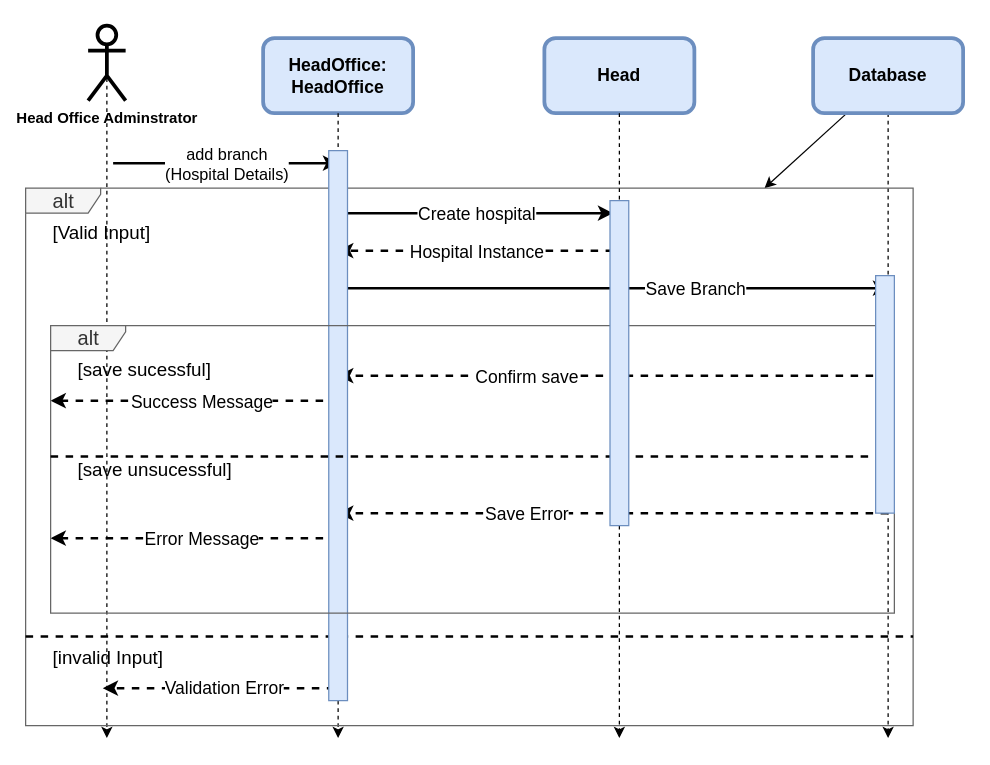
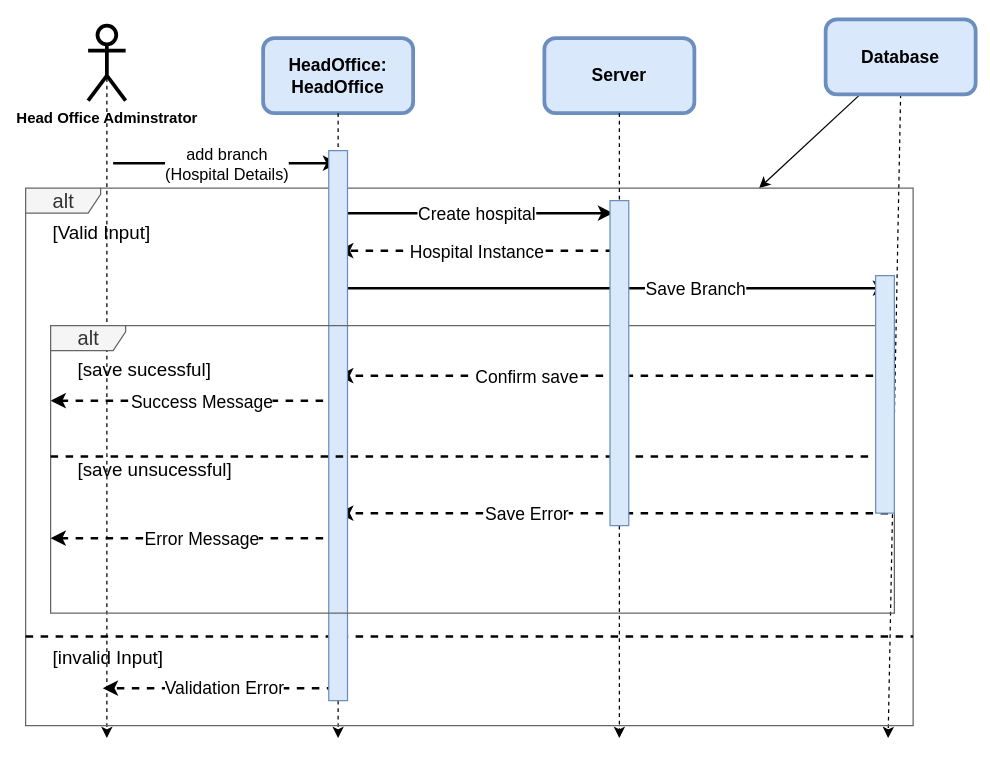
  <mxCell id="0" />
  <mxCell id="1" parent="0" />
  <mxCell id="2" style="edgeStyle=none;html=1;exitX=0.5;exitY=0.5;exitDx=0;exitDy=0;exitPerimeter=0;dashed=1;strokeWidth=1;" parent="1" source="3" edge="1"><mxGeometry relative="1" as="geometry"><mxPoint x="85" y="590" as="targetPoint" /><Array as="points"><mxPoint x="85" y="150" /></Array></mxGeometry></mxCell>
  <mxCell id="3" value="&lt;b&gt;Head Office Adminstrator&lt;/b&gt;" style="shape=umlActor;verticalLabelPosition=bottom;verticalAlign=top;html=1;outlineConnect=0;strokeWidth=3;rounded=1;" parent="1" vertex="1"><mxGeometry x="70" y="20" width="30" height="60" as="geometry" /></mxCell>
  <mxCell id="4" style="edgeStyle=none;html=1;exitX=0.5;exitY=1;exitDx=0;exitDy=0;dashed=1;startArrow=none;" parent="1" source="33" edge="1"><mxGeometry relative="1" as="geometry"><mxPoint x="270" y="590" as="targetPoint" /></mxGeometry></mxCell>
  <mxCell id="5" value="&lt;font color=&quot;#000000&quot;&gt;&lt;span style=&quot;font-size: 14px;&quot;&gt;&lt;b&gt;HeadOffice:&lt;br&gt;HeadOffice&lt;/b&gt;&lt;/span&gt;&lt;/font&gt;" style="rounded=1;whiteSpace=wrap;html=1;strokeWidth=3;fillColor=#dae8fc;strokeColor=#6c8ebf;" parent="1" vertex="1"><mxGeometry x="210" y="30" width="120" height="60" as="geometry" /></mxCell>
  <mxCell id="6" style="edgeStyle=none;html=1;exitX=0.5;exitY=1;exitDx=0;exitDy=0;dashed=1;startArrow=none;" parent="1" source="41" edge="1"><mxGeometry relative="1" as="geometry"><mxPoint x="495" y="590" as="targetPoint" /></mxGeometry></mxCell>
- <mxCell id="7" value="&lt;font color=&quot;#000000&quot; style=&quot;font-size: 14px;&quot;&gt;&lt;b&gt;Head&lt;/b&gt;&lt;/font&gt;" style="rounded=1;whiteSpace=wrap;html=1;strokeWidth=3;fillColor=#dae8fc;strokeColor=#6c8ebf;" parent="1" vertex="1"><mxGeometry x="435" y="30" width="120" height="60" as="geometry" /></mxCell>
+ <mxCell id="7" value="&lt;font color=&quot;#000000&quot; style=&quot;font-size: 14px;&quot;&gt;&lt;b&gt;Server&lt;/b&gt;&lt;/font&gt;" style="rounded=1;whiteSpace=wrap;html=1;strokeWidth=3;fillColor=#dae8fc;strokeColor=#6c8ebf;" parent="1" vertex="1"><mxGeometry x="435" y="30" width="120" height="60" as="geometry" /></mxCell>
  <mxCell id="8" style="edgeStyle=none;html=1;exitX=0.5;exitY=1;exitDx=0;exitDy=0;dashed=1;strokeWidth=1;" parent="1" source="10" edge="1"><mxGeometry relative="1" as="geometry"><mxPoint x="710" y="590" as="targetPoint" /></mxGeometry></mxCell>
  <mxCell id="9" value="" style="edgeStyle=none;html=1;fontColor=#000000;" parent="1" source="10" target="27" edge="1"><mxGeometry relative="1" as="geometry" /></mxCell>
- <mxCell id="10" value="&lt;font color=&quot;#000000&quot; style=&quot;font-size: 14px;&quot;&gt;&lt;b&gt;Database&lt;/b&gt;&lt;/font&gt;" style="rounded=1;whiteSpace=wrap;html=1;strokeWidth=3;fillColor=#dae8fc;strokeColor=#6c8ebf;" parent="1" vertex="1"><mxGeometry x="650" y="30" width="120" height="60" as="geometry" /></mxCell>
+ <mxCell id="10" value="&lt;font color=&quot;#000000&quot; style=&quot;font-size: 14px;&quot;&gt;&lt;b&gt;Database&lt;/b&gt;&lt;/font&gt;" style="rounded=1;whiteSpace=wrap;html=1;strokeWidth=3;fillColor=#dae8fc;strokeColor=#6c8ebf;" parent="1" vertex="1"><mxGeometry x="660" y="15" width="120" height="60" as="geometry" /></mxCell>
  <mxCell id="11" value="" style="endArrow=classic;html=1;strokeWidth=2;" parent="1" edge="1"><mxGeometry relative="1" as="geometry"><mxPoint x="90" y="130" as="sourcePoint" /><mxPoint x="270" y="130" as="targetPoint" /></mxGeometry></mxCell>
  <mxCell id="12" value="&lt;font style=&quot;font-size: 13px;&quot;&gt;add branch&lt;br&gt;(Hospital Details)&lt;/font&gt;" style="edgeLabel;resizable=0;html=1;align=center;verticalAlign=middle;strokeWidth=3;rounded=1;" parent="11" connectable="0" vertex="1"><mxGeometry relative="1" as="geometry" /></mxCell>
  <mxCell id="13" value="" style="endArrow=classic;html=1;strokeWidth=2;" parent="1" edge="1"><mxGeometry relative="1" as="geometry"><mxPoint x="270" y="170" as="sourcePoint" /><mxPoint x="490" y="170" as="targetPoint" /></mxGeometry></mxCell>
  <mxCell id="14" value="&lt;font style=&quot;font-size: 14px;&quot;&gt;Create hospital&lt;/font&gt;" style="edgeLabel;resizable=0;html=1;align=center;verticalAlign=middle;strokeWidth=3;rounded=1;" parent="13" connectable="0" vertex="1"><mxGeometry relative="1" as="geometry" /></mxCell>
  <mxCell id="15" value="" style="endArrow=classic;html=1;strokeWidth=2;fontSize=13;dashed=1;" parent="1" edge="1"><mxGeometry relative="1" as="geometry"><mxPoint x="490" y="200" as="sourcePoint" /><mxPoint x="270" y="200" as="targetPoint" /></mxGeometry></mxCell>
  <mxCell id="16" value="&lt;font style=&quot;font-size: 14px;&quot;&gt;Hospital Instance&lt;/font&gt;" style="edgeLabel;resizable=0;html=1;align=center;verticalAlign=middle;strokeWidth=3;fontSize=13;rounded=1;" parent="15" connectable="0" vertex="1"><mxGeometry relative="1" as="geometry"><mxPoint as="offset" /></mxGeometry></mxCell>
  <mxCell id="17" value="" style="endArrow=classic;html=1;strokeWidth=2;" parent="1" edge="1"><mxGeometry relative="1" as="geometry"><mxPoint x="270" y="230" as="sourcePoint" /><mxPoint x="710" y="230" as="targetPoint" /></mxGeometry></mxCell>
  <mxCell id="18" value="&lt;font style=&quot;font-size: 14px;&quot;&gt;Save Branch&lt;/font&gt;" style="edgeLabel;resizable=0;html=1;align=center;verticalAlign=middle;strokeWidth=3;rounded=1;" parent="17" connectable="0" vertex="1"><mxGeometry relative="1" as="geometry"><mxPoint x="65" as="offset" /></mxGeometry></mxCell>
  <mxCell id="19" value="" style="endArrow=classic;html=1;strokeWidth=2;fontSize=13;dashed=1;" parent="1" edge="1"><mxGeometry relative="1" as="geometry"><mxPoint x="270" y="320" as="sourcePoint" /><mxPoint x="40" y="320" as="targetPoint" /></mxGeometry></mxCell>
  <mxCell id="20" value="&lt;font style=&quot;font-size: 14px;&quot;&gt;Success Message&lt;/font&gt;" style="edgeLabel;resizable=0;html=1;align=center;verticalAlign=middle;strokeWidth=3;fontSize=13;rounded=1;" parent="19" connectable="0" vertex="1"><mxGeometry relative="1" as="geometry"><mxPoint x="5" as="offset" /></mxGeometry></mxCell>
  <mxCell id="21" value="" style="endArrow=classic;html=1;strokeWidth=2;fontSize=13;dashed=1;" parent="1" edge="1"><mxGeometry relative="1" as="geometry"><mxPoint x="710" y="300" as="sourcePoint" /><mxPoint x="270" y="300" as="targetPoint" /></mxGeometry></mxCell>
  <mxCell id="22" value="&lt;font style=&quot;font-size: 14px;&quot;&gt;Confirm save&lt;/font&gt;" style="edgeLabel;resizable=0;html=1;align=center;verticalAlign=middle;strokeWidth=3;fontSize=13;rounded=1;" parent="21" connectable="0" vertex="1"><mxGeometry relative="1" as="geometry"><mxPoint x="-70" as="offset" /></mxGeometry></mxCell>
  <mxCell id="23" value="" style="endArrow=classic;html=1;strokeWidth=2;fontSize=13;dashed=1;" parent="1" edge="1"><mxGeometry relative="1" as="geometry"><mxPoint x="710" y="410" as="sourcePoint" /><mxPoint x="270" y="410" as="targetPoint" /></mxGeometry></mxCell>
  <mxCell id="24" value="&lt;font style=&quot;font-size: 14px;&quot;&gt;Save Error&lt;/font&gt;" style="edgeLabel;resizable=0;html=1;align=center;verticalAlign=middle;strokeWidth=3;fontSize=13;rounded=1;" parent="23" connectable="0" vertex="1"><mxGeometry relative="1" as="geometry"><mxPoint x="-70" as="offset" /></mxGeometry></mxCell>
  <mxCell id="25" value="" style="endArrow=classic;html=1;strokeWidth=2;fontSize=13;dashed=1;" parent="1" edge="1"><mxGeometry relative="1" as="geometry"><mxPoint x="270" y="430" as="sourcePoint" /><mxPoint x="40" y="430" as="targetPoint" /></mxGeometry></mxCell>
  <mxCell id="26" value="&lt;font style=&quot;font-size: 14px;&quot;&gt;Error Message&lt;/font&gt;" style="edgeLabel;resizable=0;html=1;align=center;verticalAlign=middle;strokeWidth=3;fontSize=13;rounded=1;" parent="25" connectable="0" vertex="1"><mxGeometry relative="1" as="geometry"><mxPoint x="5" as="offset" /></mxGeometry></mxCell>
  <mxCell id="27" value="&lt;font style=&quot;font-size: 16px;&quot;&gt;alt&lt;/font&gt;" style="shape=umlFrame;tabWidth=110;tabHeight=30;tabPosition=left;html=1;boundedLbl=1;labelInHeader=1;width=60;height=20;rounded=0;shadow=0;glass=0;sketch=0;fontSize=15;fillColor=#f5f5f5;fontColor=#333333;strokeColor=#666666;" parent="1" vertex="1"><mxGeometry x="20" y="150" width="710" height="430" as="geometry" /></mxCell>
  <mxCell id="28" value="[Valid Input]" style="text;rounded=0;shadow=0;glass=0;sketch=0;fontSize=15;" parent="27" vertex="1"><mxGeometry width="100" height="20" relative="1" as="geometry"><mxPoint x="20" y="20" as="offset" /></mxGeometry></mxCell>
  <mxCell id="29" value="" style="line;strokeWidth=2;dashed=1;labelPosition=center;verticalLabelPosition=bottom;align=left;verticalAlign=top;spacingLeft=20;spacingTop=15;rounded=0;shadow=0;glass=0;sketch=0;fontSize=16;" parent="27" vertex="1"><mxGeometry y="350.002" width="710" height="17.2" as="geometry" /></mxCell>
  <mxCell id="30" value="[invalid Input]" style="text;rounded=0;shadow=0;glass=0;sketch=0;fontSize=15;" parent="27" vertex="1"><mxGeometry width="100" height="20" relative="1" as="geometry"><mxPoint x="20" y="360" as="offset" /></mxGeometry></mxCell>
  <mxCell id="31" value="" style="endArrow=classic;html=1;strokeWidth=2;fontSize=13;dashed=1;" parent="27" edge="1"><mxGeometry relative="1" as="geometry"><mxPoint x="246.957" y="399.997" as="sourcePoint" /><mxPoint x="61.739" y="399.997" as="targetPoint" /></mxGeometry></mxCell>
  <mxCell id="32" value="&lt;font style=&quot;font-size: 14px;&quot;&gt;Validation Error&lt;/font&gt;" style="edgeLabel;resizable=0;html=1;align=center;verticalAlign=middle;strokeWidth=3;fontSize=13;rounded=1;" parent="31" connectable="0" vertex="1"><mxGeometry relative="1" as="geometry"><mxPoint x="5" as="offset" /></mxGeometry></mxCell>
  <mxCell id="33" value="" style="html=1;points=[];perimeter=orthogonalPerimeter;rounded=0;shadow=0;glass=0;sketch=0;fontSize=16;fillColor=#dae8fc;strokeColor=#6c8ebf;" parent="27" vertex="1"><mxGeometry x="242.5" y="-30" width="15" height="440" as="geometry" /></mxCell>
  <mxCell id="34" value="&lt;font style=&quot;font-size: 16px;&quot;&gt;alt&lt;/font&gt;" style="shape=umlFrame;tabWidth=110;tabHeight=30;tabPosition=left;html=1;boundedLbl=1;labelInHeader=1;width=60;height=20;rounded=0;shadow=0;glass=0;sketch=0;fontSize=15;fillColor=#f5f5f5;fontColor=#333333;strokeColor=#666666;" parent="1" vertex="1"><mxGeometry x="40" y="260" width="675" height="230" as="geometry" /></mxCell>
  <mxCell id="35" value="[save sucessful]" style="text;rounded=0;shadow=0;glass=0;sketch=0;fontSize=15;" parent="34" vertex="1"><mxGeometry width="100" height="20" relative="1" as="geometry"><mxPoint x="20" y="20" as="offset" /></mxGeometry></mxCell>
  <mxCell id="36" value="" style="line;strokeWidth=2;dashed=1;labelPosition=center;verticalLabelPosition=bottom;align=left;verticalAlign=top;spacingLeft=20;spacingTop=15;rounded=0;shadow=0;glass=0;sketch=0;fontSize=16;" parent="34" vertex="1"><mxGeometry y="100.002" width="670.0" height="9.2" as="geometry" /></mxCell>
  <mxCell id="37" value="[save unsucessful]" style="text;rounded=0;shadow=0;glass=0;sketch=0;fontSize=15;" parent="34" vertex="1"><mxGeometry width="100" height="20" relative="1" as="geometry"><mxPoint x="20" y="100" as="offset" /></mxGeometry></mxCell>
  <mxCell id="38" value="" style="html=1;points=[];perimeter=orthogonalPerimeter;rounded=0;shadow=0;glass=0;sketch=0;fontSize=16;fillColor=#dae8fc;strokeColor=#6c8ebf;" parent="34" vertex="1"><mxGeometry x="660" y="-40" width="15" height="190" as="geometry" /></mxCell>
  <mxCell id="39" value="" style="edgeStyle=none;html=1;exitX=0.5;exitY=1;exitDx=0;exitDy=0;dashed=1;endArrow=none;strokeWidth=1;" parent="1" source="5" target="33" edge="1"><mxGeometry relative="1" as="geometry"><mxPoint x="270" y="590" as="targetPoint" /><mxPoint x="270" y="90" as="sourcePoint" /></mxGeometry></mxCell>
  <mxCell id="40" value="" style="edgeStyle=none;html=1;exitX=0.5;exitY=1;exitDx=0;exitDy=0;dashed=1;endArrow=none;strokeWidth=1;" parent="1" source="7" target="41" edge="1"><mxGeometry relative="1" as="geometry"><mxPoint x="495" y="590" as="targetPoint" /><mxPoint x="495" y="90" as="sourcePoint" /></mxGeometry></mxCell>
  <mxCell id="41" value="" style="html=1;points=[];perimeter=orthogonalPerimeter;rounded=0;shadow=0;glass=0;sketch=0;fontSize=16;fillColor=#dae8fc;strokeColor=#6c8ebf;" parent="1" vertex="1"><mxGeometry x="487.5" y="160" width="15" height="260" as="geometry" /></mxCell>
